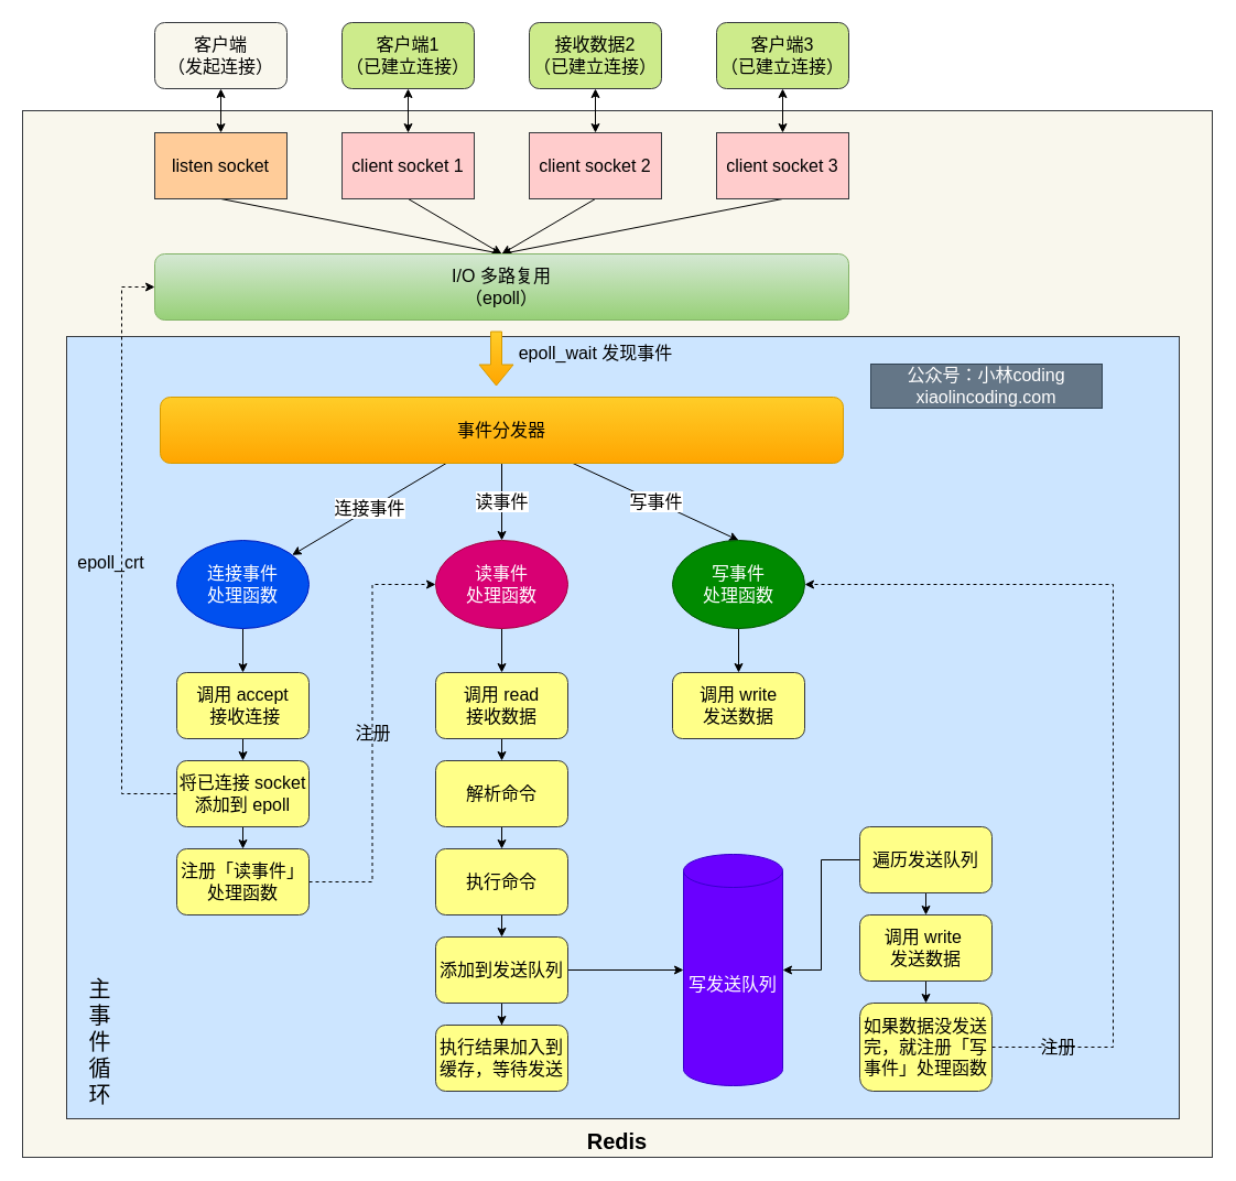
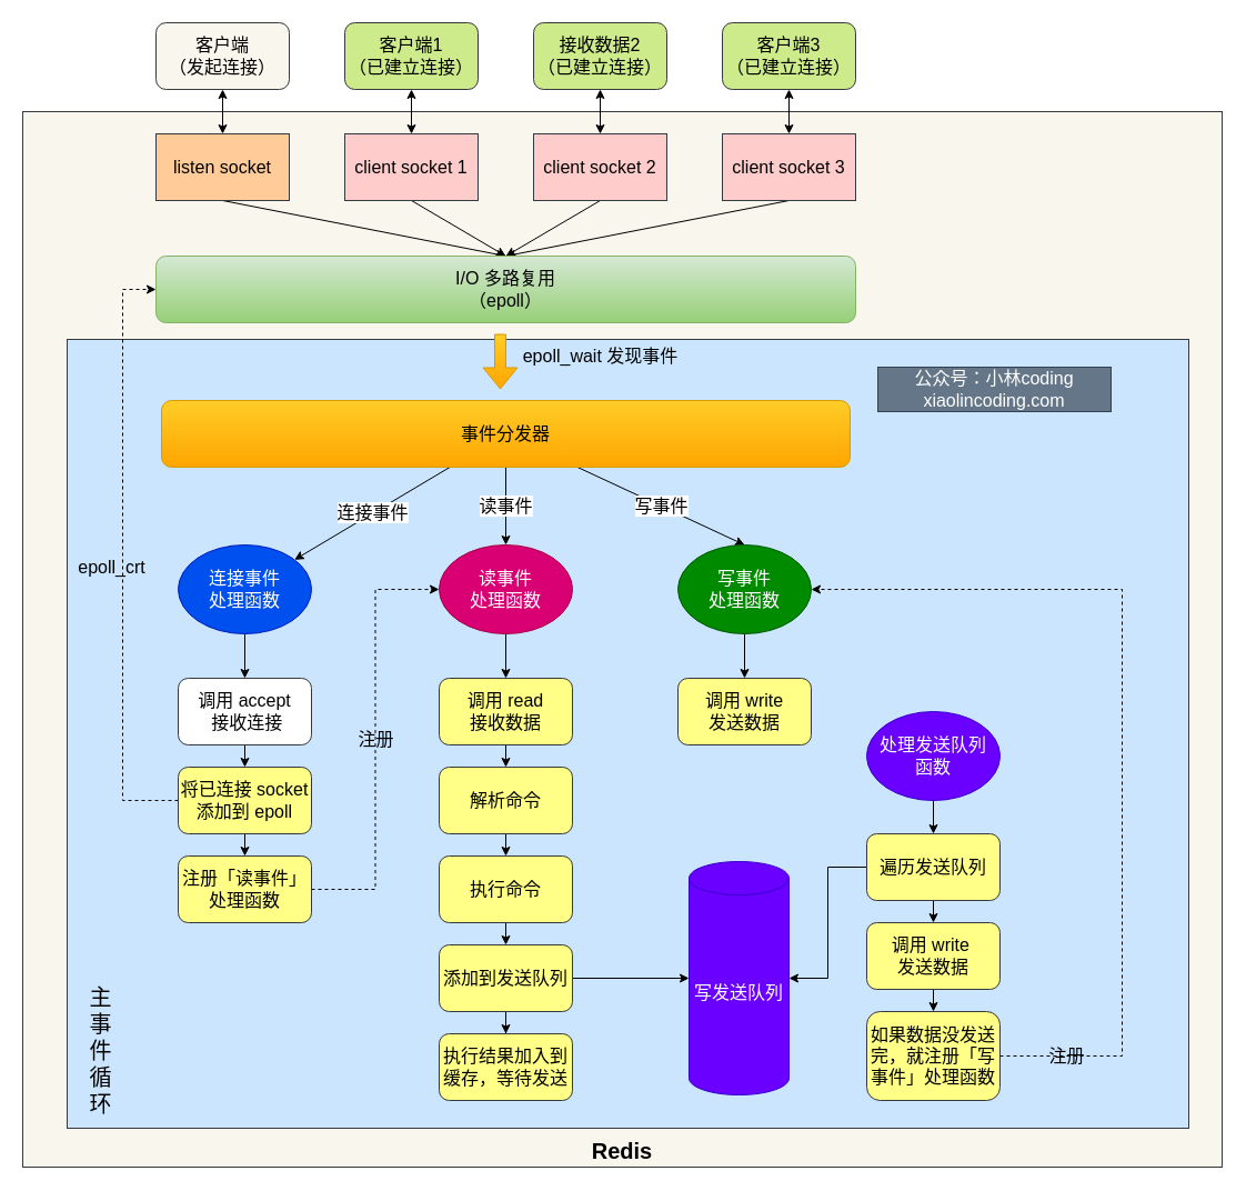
  <mxCell id="0" />
  <mxCell id="1" parent="0" />
  <mxCell id="2" value="Redis" style="rounded=0;whiteSpace=wrap;html=1;fontSize=20;fillColor=#f9f7ed;strokeColor=#36393d;verticalAlign=bottom;fontStyle=1" vertex="1" parent="1"><mxGeometry x="20" y="100" width="1080" height="950" as="geometry" /></mxCell>
  <mxCell id="3" value="" style="whiteSpace=wrap;html=1;fontSize=16;rounded=0;fillColor=#cce5ff;strokeColor=#36393d;" vertex="1" parent="1"><mxGeometry x="60" y="305" width="1010" height="710" as="geometry" /></mxCell>
  <mxCell id="4" style="edgeStyle=orthogonalEdgeStyle;rounded=0;orthogonalLoop=1;jettySize=auto;html=1;entryX=0.5;entryY=0;entryDx=0;entryDy=0;fontSize=16;startArrow=classic;startFill=1;" edge="1" parent="1" source="5" target="13"><mxGeometry relative="1" as="geometry" /></mxCell>
  <mxCell id="5" value="客户端&lt;br style=&quot;font-size: 16px;&quot;&gt;（发起连接）" style="rounded=1;whiteSpace=wrap;html=1;fontSize=16;fillColor=#f9f7ed;strokeColor=#36393d;" vertex="1" parent="1"><mxGeometry x="140" y="20" width="120" height="60" as="geometry" /></mxCell>
  <mxCell id="6" style="edgeStyle=orthogonalEdgeStyle;rounded=0;orthogonalLoop=1;jettySize=auto;html=1;fontSize=16;startArrow=classic;startFill=1;" edge="1" parent="1" source="7" target="15"><mxGeometry relative="1" as="geometry" /></mxCell>
  <mxCell id="7" value="客户端1&lt;br style=&quot;font-size: 16px;&quot;&gt;（已建立连接）" style="rounded=1;whiteSpace=wrap;html=1;fontSize=16;fillColor=#cdeb8b;strokeColor=#36393d;" vertex="1" parent="1"><mxGeometry x="310" y="20" width="120" height="60" as="geometry" /></mxCell>
  <mxCell id="8" style="edgeStyle=orthogonalEdgeStyle;rounded=0;orthogonalLoop=1;jettySize=auto;html=1;entryX=0.5;entryY=0;entryDx=0;entryDy=0;fontSize=16;startArrow=classic;startFill=1;" edge="1" parent="1" source="9" target="17"><mxGeometry relative="1" as="geometry" /></mxCell>
  <mxCell id="9" value="接收数据2&lt;br style=&quot;font-size: 16px;&quot;&gt;（已建立连接）" style="rounded=1;whiteSpace=wrap;html=1;fontSize=16;fillColor=#cdeb8b;strokeColor=#36393d;" vertex="1" parent="1"><mxGeometry x="480" y="20" width="120" height="60" as="geometry" /></mxCell>
  <mxCell id="10" style="edgeStyle=orthogonalEdgeStyle;rounded=0;orthogonalLoop=1;jettySize=auto;html=1;fontSize=16;startArrow=classic;startFill=1;" edge="1" parent="1" source="11" target="19"><mxGeometry relative="1" as="geometry" /></mxCell>
  <mxCell id="11" value="客户端3&lt;br style=&quot;font-size: 16px;&quot;&gt;（已建立连接）" style="rounded=1;whiteSpace=wrap;html=1;fontSize=16;fillColor=#cdeb8b;strokeColor=#36393d;" vertex="1" parent="1"><mxGeometry x="650" y="20" width="120" height="60" as="geometry" /></mxCell>
  <mxCell id="12" style="rounded=0;orthogonalLoop=1;jettySize=auto;html=1;fontSize=16;exitX=0.5;exitY=1;exitDx=0;exitDy=0;entryX=0.5;entryY=0;entryDx=0;entryDy=0;" edge="1" parent="1" source="13" target="20"><mxGeometry relative="1" as="geometry" /></mxCell>
  <mxCell id="13" value="listen socket" style="rounded=0;whiteSpace=wrap;html=1;fontSize=16;fillColor=#ffcc99;strokeColor=#36393d;" vertex="1" parent="1"><mxGeometry x="140" y="120" width="120" height="60" as="geometry" /></mxCell>
  <mxCell id="14" value="" style="edgeStyle=none;rounded=0;orthogonalLoop=1;jettySize=auto;html=1;fontSize=16;entryX=0.5;entryY=0;entryDx=0;entryDy=0;exitX=0.5;exitY=1;exitDx=0;exitDy=0;" edge="1" parent="1" source="15" target="20"><mxGeometry relative="1" as="geometry" /></mxCell>
  <mxCell id="15" value="client socket 1" style="rounded=0;whiteSpace=wrap;html=1;fontSize=16;fillColor=#ffcccc;strokeColor=#36393d;" vertex="1" parent="1"><mxGeometry x="310" y="120" width="120" height="60" as="geometry" /></mxCell>
  <mxCell id="16" style="edgeStyle=none;rounded=0;orthogonalLoop=1;jettySize=auto;html=1;entryX=0.5;entryY=0;entryDx=0;entryDy=0;fontSize=16;exitX=0.5;exitY=1;exitDx=0;exitDy=0;" edge="1" parent="1" source="17" target="20"><mxGeometry relative="1" as="geometry" /></mxCell>
  <mxCell id="17" value="client socket 2" style="rounded=0;whiteSpace=wrap;html=1;fontSize=16;fillColor=#ffcccc;strokeColor=#36393d;" vertex="1" parent="1"><mxGeometry x="480" y="120" width="120" height="60" as="geometry" /></mxCell>
  <mxCell id="18" style="edgeStyle=none;rounded=0;orthogonalLoop=1;jettySize=auto;html=1;entryX=0.5;entryY=0;entryDx=0;entryDy=0;fontSize=16;exitX=0.5;exitY=1;exitDx=0;exitDy=0;" edge="1" parent="1" source="19" target="20"><mxGeometry relative="1" as="geometry" /></mxCell>
  <mxCell id="19" value="client socket 3" style="rounded=0;whiteSpace=wrap;html=1;fontSize=16;fillColor=#ffcccc;strokeColor=#36393d;" vertex="1" parent="1"><mxGeometry x="650" y="120" width="120" height="60" as="geometry" /></mxCell>
  <mxCell id="20" value="I/O 多路复用&lt;br&gt;（epoll）" style="rounded=1;whiteSpace=wrap;html=1;fontSize=16;fillColor=#d5e8d4;gradientColor=#97d077;strokeColor=#82b366;" vertex="1" parent="1"><mxGeometry x="140" y="230" width="630" height="60" as="geometry" /></mxCell>
  <mxCell id="21" value="连接事件" style="rounded=0;orthogonalLoop=1;jettySize=auto;html=1;fontSize=16;" edge="1" parent="1" source="24" target="26"><mxGeometry relative="1" as="geometry" /></mxCell>
  <mxCell id="22" value="读事件" style="edgeStyle=none;rounded=0;orthogonalLoop=1;jettySize=auto;html=1;fontSize=16;" edge="1" parent="1" source="24" target="28"><mxGeometry relative="1" as="geometry" /></mxCell>
  <mxCell id="23" value="写事件" style="edgeStyle=none;rounded=0;orthogonalLoop=1;jettySize=auto;html=1;entryX=0.5;entryY=0;entryDx=0;entryDy=0;fontSize=16;" edge="1" parent="1" source="24" target="30"><mxGeometry relative="1" as="geometry" /></mxCell>
  <mxCell id="24" value="事件分发器" style="rounded=1;whiteSpace=wrap;html=1;fontSize=16;fillColor=#ffcd28;gradientColor=#ffa500;strokeColor=#d79b00;" vertex="1" parent="1"><mxGeometry x="145" y="360" width="620" height="60" as="geometry" /></mxCell>
  <mxCell id="25" style="edgeStyle=none;rounded=0;orthogonalLoop=1;jettySize=auto;html=1;entryX=0.5;entryY=0;entryDx=0;entryDy=0;fontSize=16;" edge="1" parent="1" source="26" target="32"><mxGeometry relative="1" as="geometry" /></mxCell>
  <mxCell id="26" value="连接事件&lt;br&gt;处理函数" style="ellipse;whiteSpace=wrap;html=1;fontSize=16;fillColor=#0050ef;fontColor=#ffffff;strokeColor=#001DBC;" vertex="1" parent="1"><mxGeometry x="160" y="490" width="120" height="80" as="geometry" /></mxCell>
  <mxCell id="27" style="rounded=0;orthogonalLoop=1;jettySize=auto;html=1;entryX=0.5;entryY=0;entryDx=0;entryDy=0;fontSize=16;" edge="1" parent="1" source="28" target="39"><mxGeometry relative="1" as="geometry" /></mxCell>
  <mxCell id="28" value="读事件&lt;br&gt;处理函数" style="ellipse;whiteSpace=wrap;html=1;fontSize=16;fillColor=#d80073;fontColor=#ffffff;strokeColor=#A50040;" vertex="1" parent="1"><mxGeometry x="395" y="490" width="120" height="80" as="geometry" /></mxCell>
  <mxCell id="29" style="edgeStyle=none;rounded=0;orthogonalLoop=1;jettySize=auto;html=1;fontSize=16;" edge="1" parent="1" source="30" target="55"><mxGeometry relative="1" as="geometry" /></mxCell>
  <mxCell id="30" value="写事件&lt;br&gt;处理函数" style="ellipse;whiteSpace=wrap;html=1;fontSize=16;fillColor=#008a00;fontColor=#ffffff;strokeColor=#005700;" vertex="1" parent="1"><mxGeometry x="610" y="490" width="120" height="80" as="geometry" /></mxCell>
  <mxCell id="31" style="edgeStyle=none;rounded=0;orthogonalLoop=1;jettySize=auto;html=1;entryX=0.5;entryY=0;entryDx=0;entryDy=0;fontSize=16;" edge="1" parent="1" source="32" target="35"><mxGeometry relative="1" as="geometry" /></mxCell>
- <mxCell id="32" value="调用 accept&lt;br&gt;&amp;nbsp;接收连接" style="rounded=1;whiteSpace=wrap;html=1;fontSize=16;fillColor=#ffff88;strokeColor=#36393d;" vertex="1" parent="1"><mxGeometry x="160" y="610" width="120" height="60" as="geometry" /></mxCell>
+ <mxCell id="32" value="调用 accept&lt;br&gt;&amp;nbsp;接收连接" style="rounded=1;whiteSpace=wrap;html=1;fontSize=16;fillColor=#ffffff;strokeColor=#36393d;" vertex="1" parent="1"><mxGeometry x="160" y="610" width="120" height="60" as="geometry" /></mxCell>
  <mxCell id="33" style="edgeStyle=none;rounded=0;orthogonalLoop=1;jettySize=auto;html=1;entryX=0.5;entryY=0;entryDx=0;entryDy=0;fontSize=16;" edge="1" parent="1" source="35" target="37"><mxGeometry relative="1" as="geometry" /></mxCell>
  <mxCell id="34" value="epoll_crt" style="edgeStyle=orthogonalEdgeStyle;rounded=0;orthogonalLoop=1;jettySize=auto;html=1;entryX=0;entryY=0.5;entryDx=0;entryDy=0;fontSize=16;dashed=1;labelBackgroundColor=none;" edge="1" parent="1" source="35" target="20"><mxGeometry x="-0.037" y="10" relative="1" as="geometry"><Array as="points"><mxPoint x="110" y="720" /><mxPoint x="110" y="260" /></Array><mxPoint as="offset" /></mxGeometry></mxCell>
  <mxCell id="35" value="将已连接 socket 添加到 epoll" style="rounded=1;whiteSpace=wrap;html=1;fontSize=16;fillColor=#ffff88;strokeColor=#36393d;" vertex="1" parent="1"><mxGeometry x="160" y="690" width="120" height="60" as="geometry" /></mxCell>
  <mxCell id="36" value="注册" style="edgeStyle=orthogonalEdgeStyle;rounded=0;orthogonalLoop=1;jettySize=auto;html=1;entryX=0;entryY=0.5;entryDx=0;entryDy=0;fontSize=16;exitX=1;exitY=0.5;exitDx=0;exitDy=0;dashed=1;labelBackgroundColor=none;" edge="1" parent="1" source="37" target="28"><mxGeometry relative="1" as="geometry" /></mxCell>
  <mxCell id="37" value="注册「读事件」处理函数" style="rounded=1;whiteSpace=wrap;html=1;fontSize=16;fillColor=#ffff88;strokeColor=#36393d;" vertex="1" parent="1"><mxGeometry x="160" y="770" width="120" height="60" as="geometry" /></mxCell>
  <mxCell id="38" style="edgeStyle=none;rounded=0;orthogonalLoop=1;jettySize=auto;html=1;entryX=0.5;entryY=0;entryDx=0;entryDy=0;fontSize=16;" edge="1" parent="1" source="39" target="41"><mxGeometry relative="1" as="geometry" /></mxCell>
  <mxCell id="39" value="调用 read &lt;br&gt;接收数据" style="rounded=1;whiteSpace=wrap;html=1;fontSize=16;fillColor=#ffff88;strokeColor=#36393d;" vertex="1" parent="1"><mxGeometry x="395" y="610" width="120" height="60" as="geometry" /></mxCell>
  <mxCell id="40" style="edgeStyle=none;rounded=0;orthogonalLoop=1;jettySize=auto;html=1;entryX=0.5;entryY=0;entryDx=0;entryDy=0;fontSize=16;" edge="1" parent="1" source="41" target="46"><mxGeometry relative="1" as="geometry" /></mxCell>
  <mxCell id="41" value="解析命令" style="rounded=1;whiteSpace=wrap;html=1;fontSize=16;fillColor=#ffff88;strokeColor=#36393d;" vertex="1" parent="1"><mxGeometry x="395" y="690" width="120" height="60" as="geometry" /></mxCell>
  <mxCell id="42" style="edgeStyle=orthogonalEdgeStyle;rounded=0;orthogonalLoop=1;jettySize=auto;html=1;entryX=0.5;entryY=0;entryDx=0;entryDy=0;fontSize=16;" edge="1" parent="1" source="44" target="58"><mxGeometry relative="1" as="geometry" /></mxCell>
  <mxCell id="43" style="edgeStyle=orthogonalEdgeStyle;rounded=0;orthogonalLoop=1;jettySize=auto;html=1;fontSize=16;" edge="1" parent="1" source="44" target="47"><mxGeometry relative="1" as="geometry" /></mxCell>
  <mxCell id="44" value="添加到发送队列" style="rounded=1;whiteSpace=wrap;html=1;fontSize=16;fillColor=#ffff88;strokeColor=#36393d;" vertex="1" parent="1"><mxGeometry x="395" y="850" width="120" height="60" as="geometry" /></mxCell>
  <mxCell id="45" style="edgeStyle=none;rounded=0;orthogonalLoop=1;jettySize=auto;html=1;fontSize=16;" edge="1" parent="1" source="46" target="44"><mxGeometry relative="1" as="geometry" /></mxCell>
  <mxCell id="46" value="执行命令" style="rounded=1;whiteSpace=wrap;html=1;fontSize=16;fillColor=#ffff88;strokeColor=#36393d;" vertex="1" parent="1"><mxGeometry x="395" y="770" width="120" height="60" as="geometry" /></mxCell>
  <mxCell id="47" value="写发送队列" style="shape=cylinder3;whiteSpace=wrap;html=1;boundedLbl=1;backgroundOutline=1;size=15;fontSize=16;fillColor=#6a00ff;strokeColor=#3700CC;fontColor=#ffffff;" vertex="1" parent="1"><mxGeometry x="620" y="775" width="90" height="210" as="geometry" /></mxCell>
  <mxCell id="48" style="edgeStyle=none;rounded=0;orthogonalLoop=1;jettySize=auto;html=1;entryX=0.5;entryY=0;entryDx=0;entryDy=0;fontSize=16;" edge="1" parent="1" source="50" target="52"><mxGeometry relative="1" as="geometry" /></mxCell>
  <mxCell id="49" style="edgeStyle=orthogonalEdgeStyle;rounded=0;orthogonalLoop=1;jettySize=auto;html=1;entryX=1;entryY=0.5;entryDx=0;entryDy=0;entryPerimeter=0;fontSize=16;" edge="1" parent="1" source="50" target="47"><mxGeometry relative="1" as="geometry" /></mxCell>
  <mxCell id="50" value="遍历发送队列" style="rounded=1;whiteSpace=wrap;html=1;fontSize=16;fillColor=#ffff88;strokeColor=#36393d;" vertex="1" parent="1"><mxGeometry x="780" y="750" width="120" height="60" as="geometry" /></mxCell>
  <mxCell id="51" style="edgeStyle=none;rounded=0;orthogonalLoop=1;jettySize=auto;html=1;entryX=0.5;entryY=0;entryDx=0;entryDy=0;fontSize=16;" edge="1" parent="1" source="52" target="54"><mxGeometry relative="1" as="geometry" /></mxCell>
  <mxCell id="52" value="调用 write&amp;nbsp;&lt;br&gt;发送数据" style="rounded=1;whiteSpace=wrap;html=1;fontSize=16;fillColor=#ffff88;strokeColor=#36393d;" vertex="1" parent="1"><mxGeometry x="780" y="830" width="120" height="60" as="geometry" /></mxCell>
  <mxCell id="53" value="注册" style="edgeStyle=orthogonalEdgeStyle;rounded=0;orthogonalLoop=1;jettySize=auto;html=1;entryX=1;entryY=0.5;entryDx=0;entryDy=0;dashed=1;fontSize=16;labelBackgroundColor=none;exitX=1;exitY=0.5;exitDx=0;exitDy=0;" edge="1" parent="1" source="54" target="30"><mxGeometry x="-0.853" relative="1" as="geometry"><mxPoint x="940" y="950" as="sourcePoint" /><Array as="points"><mxPoint x="1010" y="950" /><mxPoint x="1010" y="530" /></Array><mxPoint as="offset" /></mxGeometry></mxCell>
  <mxCell id="54" value="如果数据没发送完，就注册「写事件」处理函数" style="rounded=1;whiteSpace=wrap;html=1;fontSize=16;fillColor=#ffff88;strokeColor=#36393d;" vertex="1" parent="1"><mxGeometry x="780" y="910" width="120" height="80" as="geometry" /></mxCell>
  <mxCell id="55" value="调用 write &lt;br&gt;发送数据" style="rounded=1;whiteSpace=wrap;html=1;fontSize=16;fillColor=#ffff88;strokeColor=#36393d;" vertex="1" parent="1"><mxGeometry x="610" y="610" width="120" height="60" as="geometry" /></mxCell>
  <mxCell id="56" value="" style="shape=flexArrow;endArrow=classic;html=1;rounded=0;fontSize=16;fillColor=#ffcd28;gradientColor=#ffa500;strokeColor=#d79b00;" edge="1" parent="1"><mxGeometry width="50" height="50" relative="1" as="geometry"><mxPoint x="450" y="300" as="sourcePoint" /><mxPoint x="450" y="350" as="targetPoint" /></mxGeometry></mxCell>
  <mxCell id="57" value="epoll_wait 发现事件" style="text;html=1;align=center;verticalAlign=middle;resizable=0;points=[];autosize=1;strokeColor=none;fillColor=none;fontSize=16;" vertex="1" parent="1"><mxGeometry x="460" y="305" width="160" height="30" as="geometry" /></mxCell>
  <mxCell id="58" value="执行结果加入到缓存，等待发送" style="rounded=1;whiteSpace=wrap;html=1;fontSize=16;fillColor=#ffff88;strokeColor=#36393d;" vertex="1" parent="1"><mxGeometry x="395" y="930" width="120" height="60" as="geometry" /></mxCell>
+ <mxCell id="59" style="edgeStyle=orthogonalEdgeStyle;rounded=0;orthogonalLoop=1;jettySize=auto;html=1;entryX=0.5;entryY=0;entryDx=0;entryDy=0;fontSize=16;" edge="1" parent="1" source="60" target="50"><mxGeometry relative="1" as="geometry" /></mxCell>
+ <mxCell id="60" value="处理发送队列&lt;br&gt;函数" style="ellipse;whiteSpace=wrap;html=1;fontSize=16;fillColor=#6a00ff;fontColor=#ffffff;strokeColor=#3700CC;" vertex="1" parent="1"><mxGeometry x="780" y="640" width="120" height="80" as="geometry" /></mxCell>
  <mxCell id="61" value="主&lt;br&gt;事&lt;br&gt;件&lt;br&gt;循&lt;br&gt;环" style="text;html=1;align=center;verticalAlign=middle;resizable=0;points=[];autosize=1;strokeColor=none;fillColor=none;fontSize=20;" vertex="1" parent="1"><mxGeometry x="70" y="880" width="40" height="130" as="geometry" /></mxCell>
  <mxCell id="62" value="公众号：小林coding&lt;br style=&quot;font-size: 16px;&quot;&gt;xiaolincoding.com" style="text;html=1;strokeColor=#314354;fillColor=#647687;align=center;verticalAlign=middle;whiteSpace=wrap;rounded=0;fontSize=16;fontColor=#ffffff;" vertex="1" parent="1"><mxGeometry x="790" y="330" width="210" height="40" as="geometry" /></mxCell>
